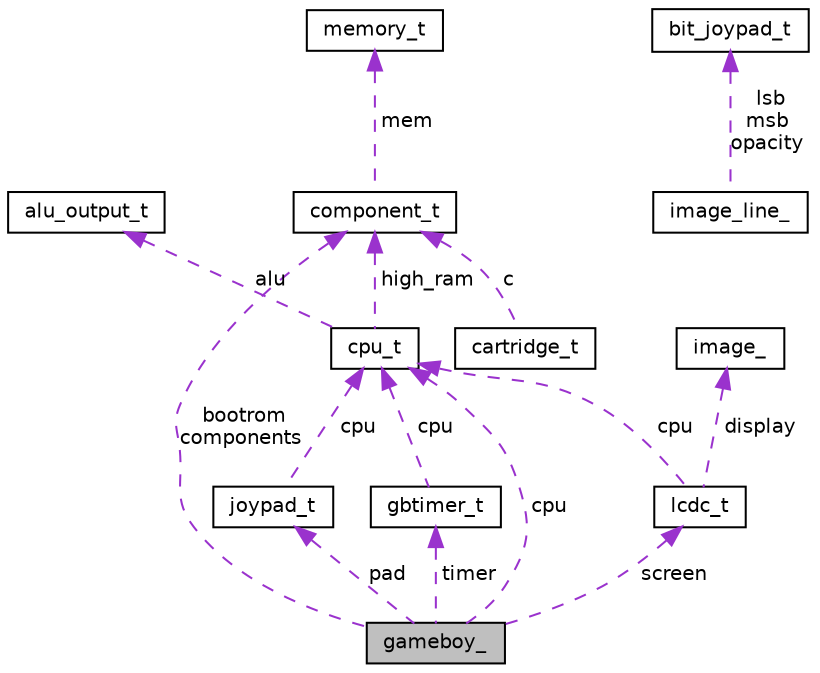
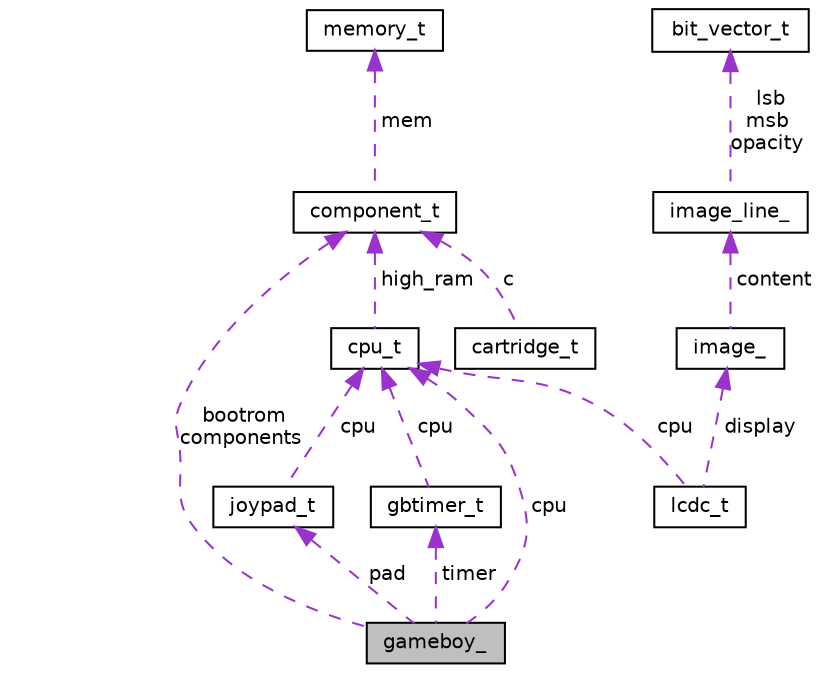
  digraph {
    node [color=black fillcolor=white fontname=Helvetica fontsize=10 shape=record style=filled]
    edge [color=darkorchid3 dir=back fontname=Helvetica fontsize=10 labelfontname=Helvetica labelfontsize=10 style=dashed]
    n1 [fillcolor=grey75 fontcolor=black height=0.2 label=gameboy_ width=0.4]
    n2 [height=0.2 label=joypad_t width=0.4]
    n3 [height=0.2 label=cpu_t width=0.4]
    n4 [height=0.2 label=gbtimer_t width=0.4]
    n5 [height=0.2 label=lcdc_t width=0.4]
    n6 [height=0.2 label=component_t width=0.4]
    n7 [height=0.2 label=cartridge_t width=0.4]
    n8 [height=0.2 label=memory_t width=0.4]
-   n9 [height=0.2 label=alu_output_t width=0.4]
    n10 [height=0.2 label=image_ width=0.4]
    n11 [height=0.2 label=image_line_ width=0.4]
-   n12 [height=0.2 label=bit_joypad_t width=0.4]
+   n12 [height=0.2 label=bit_vector_t width=0.4]
    n2 -> n1 [label=" pad"]
    n3 -> n1 [label=" cpu"]
    n3 -> n2 [label=" cpu"]
    n3 -> n4 [label=" cpu"]
    n3 -> n5 [label=" cpu"]
    n4 -> n1 [label=" timer"]
-   n5 -> n1 [label=" screen"]
    n6 -> n1 [label=" bootrom\ncomponents"]
    n6 -> n3 [label=" high_ram"]
    n6 -> n7 [label=" c"]
    n8 -> n6 [label=" mem"]
-   n9 -> n3 [label=" alu"]
    n10 -> n5 [label=" display"]
+   n11 -> n10 [label=" content"]
    n12 -> n11 [label=" lsb\nmsb\nopacity"]
  }
